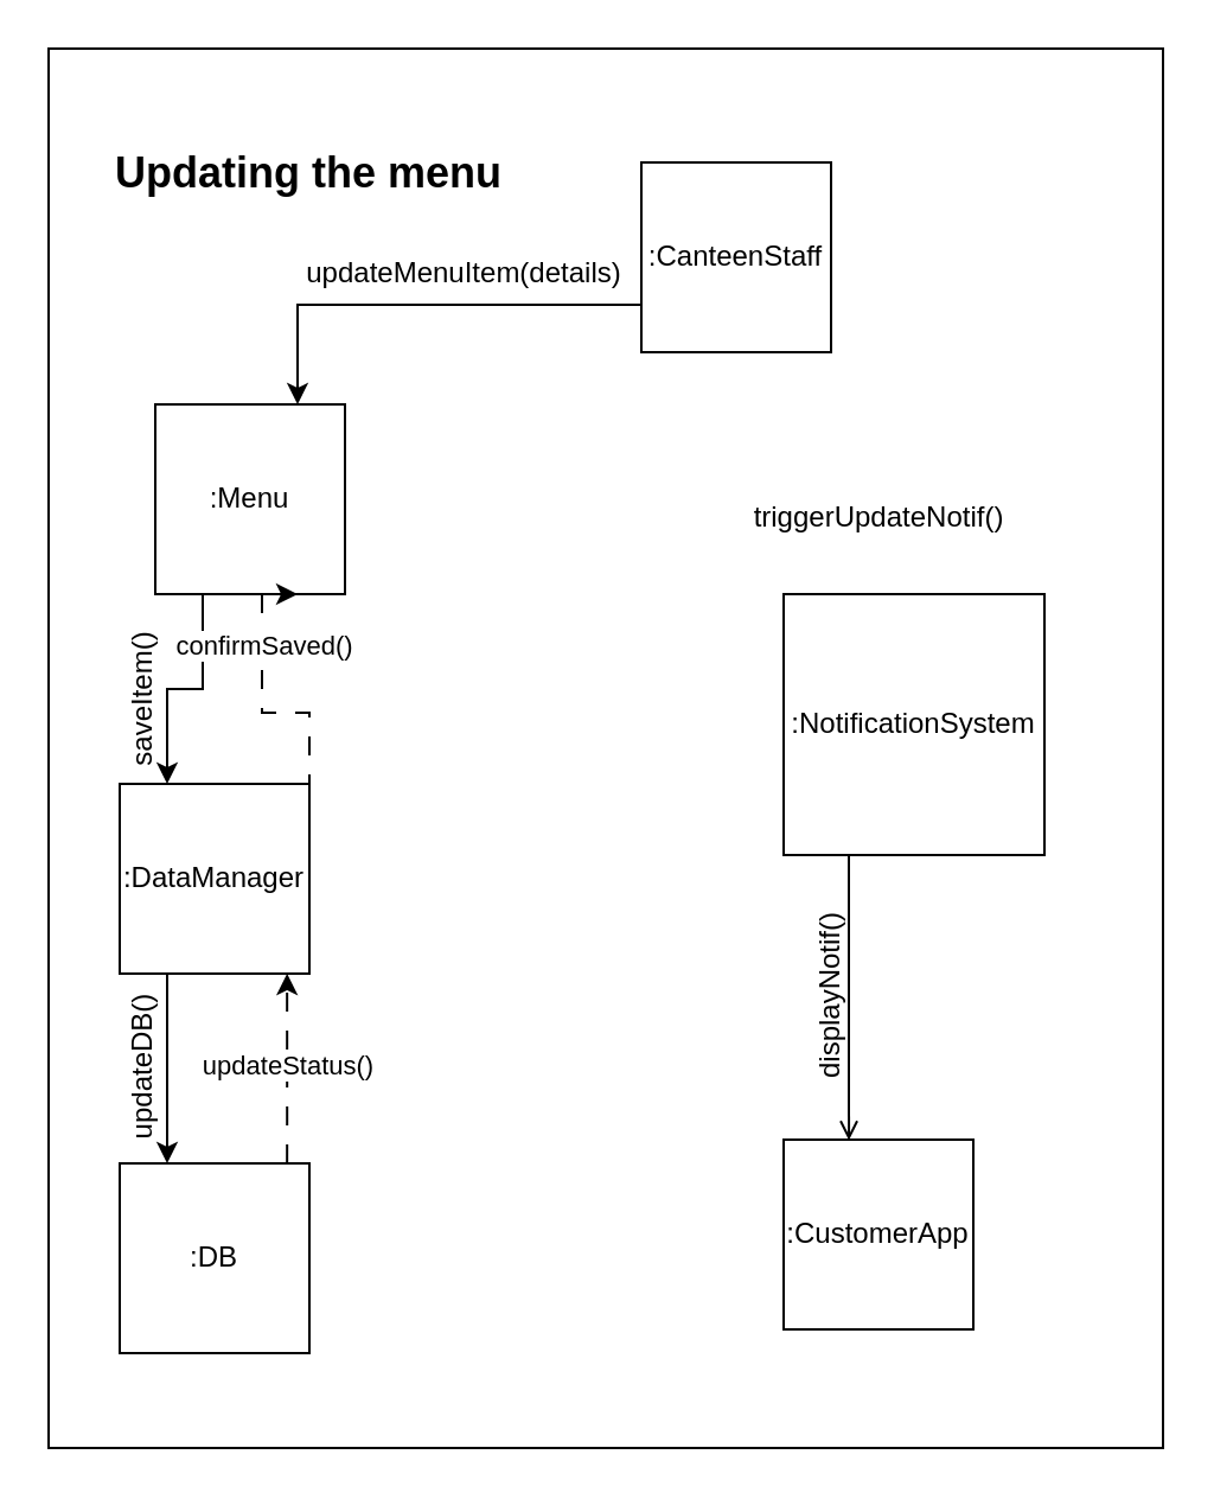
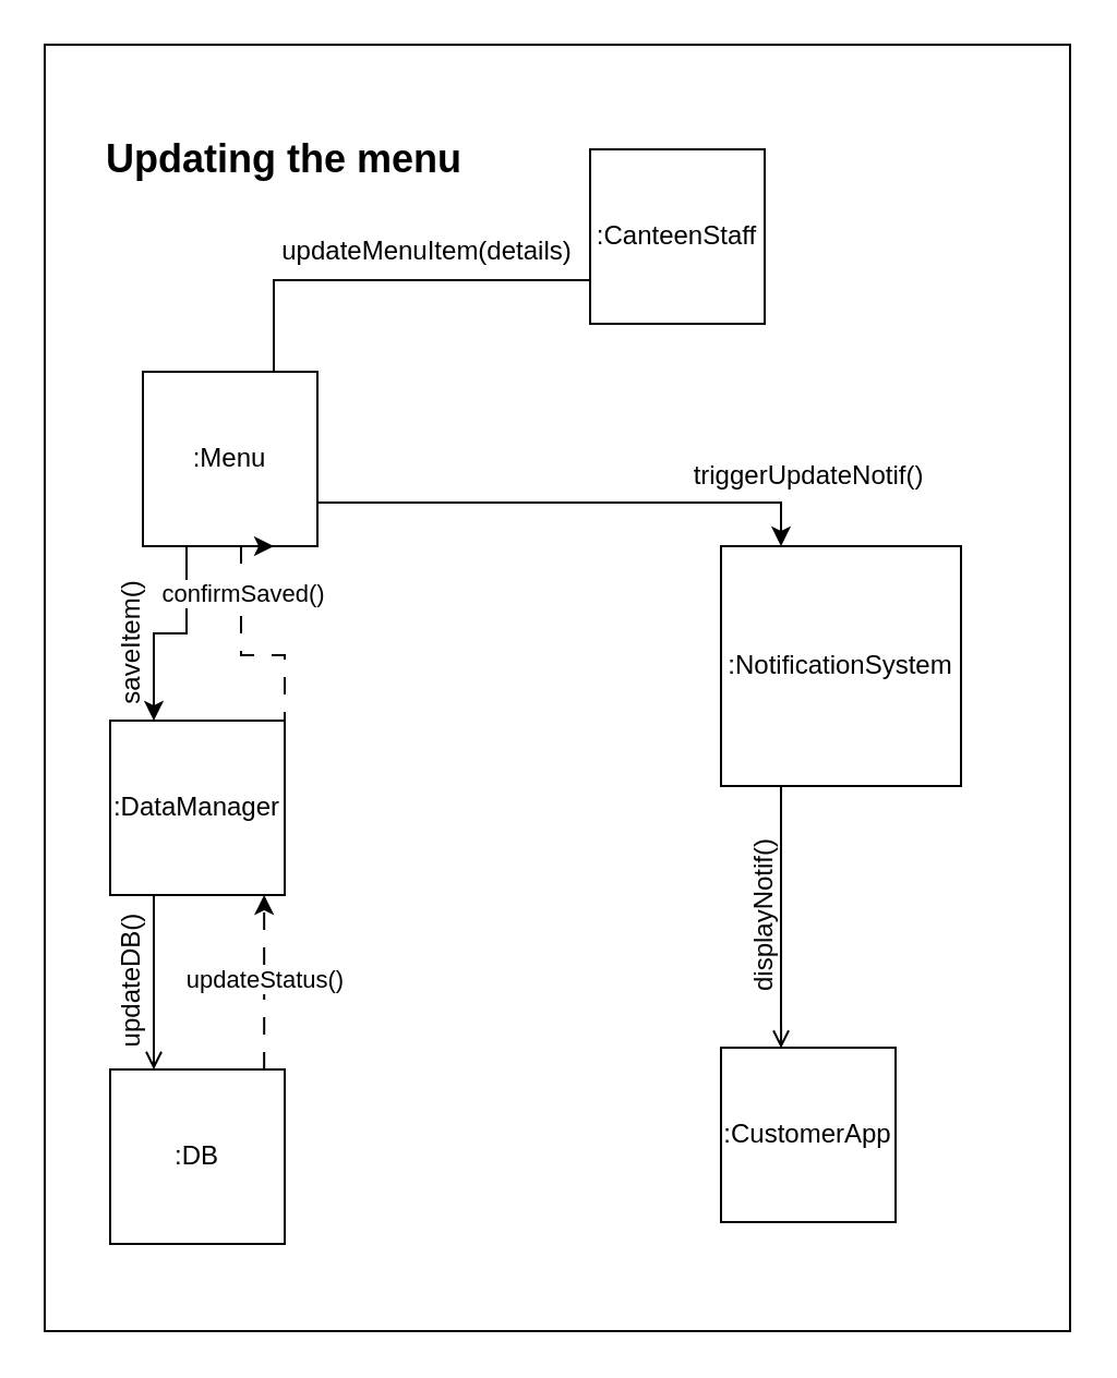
  <mxCell id="0" />
  <mxCell id="1" parent="0" />
  <mxCell id="2" value="" style="rounded=0;whiteSpace=wrap;html=1;" vertex="1" parent="1"><mxGeometry x="20" y="20" width="470" height="590" as="geometry" /></mxCell>
- <mxCell id="3" style="edgeStyle=orthogonalEdgeStyle;rounded=0;orthogonalLoop=1;jettySize=auto;html=1;exitX=0;exitY=0.75;exitDx=0;exitDy=0;entryX=0.75;entryY=0;entryDx=0;entryDy=0;" edge="1" parent="1" source="4" target="12"><mxGeometry relative="1" as="geometry" /></mxCell>
+ <mxCell id="3" style="edgeStyle=orthogonalEdgeStyle;rounded=0;orthogonalLoop=1;jettySize=auto;html=1;exitX=0;exitY=0.75;exitDx=0;exitDy=0;entryX=0.75;entryY=0;entryDx=0;entryDy=0;endArrow=none;" edge="1" parent="1" source="4" target="12"><mxGeometry relative="1" as="geometry" /></mxCell>
  <mxCell id="4" value=":CanteenStaff" style="whiteSpace=wrap;html=1;aspect=fixed;" vertex="1" parent="1"><mxGeometry x="270" y="68" width="80" height="80" as="geometry" /></mxCell>
  <mxCell id="5" value=":NotificationSystem" style="whiteSpace=wrap;html=1;aspect=fixed;" vertex="1" parent="1"><mxGeometry x="330" y="250" width="110" height="110" as="geometry" /></mxCell>
- <mxCell id="6" style="edgeStyle=orthogonalEdgeStyle;rounded=0;orthogonalLoop=1;jettySize=auto;html=1;exitX=0.25;exitY=1;exitDx=0;exitDy=0;entryX=0.25;entryY=0;entryDx=0;entryDy=0;" edge="1" parent="1" source="7" target="8"><mxGeometry relative="1" as="geometry" /></mxCell>
+ <mxCell id="6" style="edgeStyle=orthogonalEdgeStyle;rounded=0;orthogonalLoop=1;jettySize=auto;html=1;exitX=0.25;exitY=1;exitDx=0;exitDy=0;entryX=0.25;entryY=0;entryDx=0;entryDy=0;endArrow=open;" edge="1" parent="1" source="7" target="8"><mxGeometry relative="1" as="geometry" /></mxCell>
  <mxCell id="7" value=":DataManager" style="whiteSpace=wrap;html=1;aspect=fixed;" vertex="1" parent="1"><mxGeometry x="50" y="330" width="80" height="80" as="geometry" /></mxCell>
  <mxCell id="8" value=":DB" style="whiteSpace=wrap;html=1;aspect=fixed;" vertex="1" parent="1"><mxGeometry x="50" y="490" width="80" height="80" as="geometry" /></mxCell>
  <mxCell id="9" value=":CustomerApp" style="whiteSpace=wrap;html=1;aspect=fixed;" vertex="1" parent="1"><mxGeometry x="330" y="480" width="80" height="80" as="geometry" /></mxCell>
  <mxCell id="10" style="edgeStyle=orthogonalEdgeStyle;rounded=0;orthogonalLoop=1;jettySize=auto;html=1;exitX=0.25;exitY=1;exitDx=0;exitDy=0;entryX=0.25;entryY=0;entryDx=0;entryDy=0;" edge="1" parent="1" source="12" target="7"><mxGeometry relative="1" as="geometry" /></mxCell>
+ <mxCell id="11" style="edgeStyle=orthogonalEdgeStyle;rounded=0;orthogonalLoop=1;jettySize=auto;html=1;exitX=1;exitY=0.75;exitDx=0;exitDy=0;entryX=0.25;entryY=0;entryDx=0;entryDy=0;" edge="1" parent="1" source="12" target="5"><mxGeometry relative="1" as="geometry" /></mxCell>
  <mxCell id="12" value=":Menu" style="whiteSpace=wrap;html=1;aspect=fixed;" vertex="1" parent="1"><mxGeometry x="65" y="170" width="80" height="80" as="geometry" /></mxCell>
  <mxCell id="13" style="edgeStyle=orthogonalEdgeStyle;rounded=0;orthogonalLoop=1;jettySize=auto;html=1;exitX=0.75;exitY=0;exitDx=0;exitDy=0;entryX=0.75;entryY=1;entryDx=0;entryDy=0;dashed=1;dashPattern=8 8;" edge="1" parent="1" source="7" target="12"><mxGeometry relative="1" as="geometry"><Array as="points"><mxPoint x="130" y="330" /><mxPoint x="130" y="300" /><mxPoint x="110" y="300" /></Array><mxPoint x="130" y="330" as="sourcePoint" /><mxPoint x="245" y="210" as="targetPoint" /></mxGeometry></mxCell>
  <mxCell id="14" value="confirmSaved()" style="edgeLabel;html=1;align=center;verticalAlign=middle;resizable=0;points=[];" connectable="0" vertex="1" parent="13"><mxGeometry x="0.465" relative="1" as="geometry"><mxPoint as="offset" /></mxGeometry></mxCell>
  <mxCell id="15" style="edgeStyle=orthogonalEdgeStyle;rounded=0;orthogonalLoop=1;jettySize=auto;html=1;exitX=0.75;exitY=0;exitDx=0;exitDy=0;entryX=0.75;entryY=1;entryDx=0;entryDy=0;dashed=1;dashPattern=8 8;" edge="1" parent="1"><mxGeometry relative="1" as="geometry"><Array as="points"><mxPoint x="120.58" y="472" /><mxPoint x="120.58" y="472" /></Array><mxPoint x="120.58" y="490" as="sourcePoint" /><mxPoint x="120.58" y="410" as="targetPoint" /></mxGeometry></mxCell>
  <mxCell id="16" value="updateStatus()" style="edgeLabel;html=1;align=center;verticalAlign=middle;resizable=0;points=[];" connectable="0" vertex="1" parent="15"><mxGeometry x="0.052" relative="1" as="geometry"><mxPoint as="offset" /></mxGeometry></mxCell>
  <mxCell id="17" style="edgeStyle=orthogonalEdgeStyle;rounded=0;orthogonalLoop=1;jettySize=auto;html=1;exitX=0.25;exitY=1;exitDx=0;exitDy=0;entryX=0.344;entryY=0.003;entryDx=0;entryDy=0;entryPerimeter=0;endArrow=open;" edge="1" parent="1" source="5" target="9"><mxGeometry relative="1" as="geometry" /></mxCell>
  <mxCell id="18" value="updateMenuItem(details)" style="text;html=1;align=center;verticalAlign=middle;resizable=0;points=[];autosize=1;strokeColor=none;fillColor=none;" vertex="1" parent="1"><mxGeometry x="115" y="100" width="160" height="30" as="geometry" /></mxCell>
  <mxCell id="19" value="saveItem()" style="text;html=1;align=center;verticalAlign=middle;resizable=0;points=[];autosize=1;strokeColor=none;fillColor=none;rotation=-90;" vertex="1" parent="1"><mxGeometry x="20" y="280" width="80" height="30" as="geometry" /></mxCell>
  <mxCell id="20" value="updateDB()" style="text;html=1;align=center;verticalAlign=middle;resizable=0;points=[];autosize=1;strokeColor=none;fillColor=none;rotation=-90;" vertex="1" parent="1"><mxGeometry x="20" y="435" width="80" height="30" as="geometry" /></mxCell>
  <mxCell id="21" value="triggerUpdateNotif()" style="text;html=1;align=center;verticalAlign=middle;resizable=0;points=[];autosize=1;strokeColor=none;fillColor=none;" vertex="1" parent="1"><mxGeometry x="305" y="203" width="130" height="30" as="geometry" /></mxCell>
  <mxCell id="22" value="displayNotif()" style="text;html=1;align=center;verticalAlign=middle;resizable=0;points=[];autosize=1;strokeColor=none;fillColor=none;rotation=-90;" vertex="1" parent="1"><mxGeometry x="305" y="405" width="90" height="30" as="geometry" /></mxCell>
  <mxCell id="23" value="&lt;font style=&quot;font-size: 18px;&quot;&gt;&lt;b&gt;Updating the menu&lt;/b&gt;&lt;/font&gt;" style="text;html=1;strokeColor=none;fillColor=none;align=center;verticalAlign=middle;whiteSpace=wrap;rounded=0;" vertex="1" parent="1"><mxGeometry x="40" y="58" width="180" height="30" as="geometry" /></mxCell>
